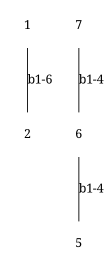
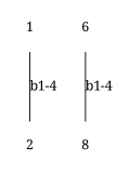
  graph {
    fontname="Noto Serif"
    forcelabels=true
    nodesep=0.05
    rankdir=TB
    ranksep=0.8
    splines=false
    node [fixedsize=true fontname="Noto Serif" forcelabels=true labelfontsize=12 scale=true shape=none]
    edge [fontname="Noto Serif" labelangle=320.0 labeldistance=1.2 labelfontsize=12]
    2 [height=0.7]
    n2 [height=0.7 label=1]
-   5 [height=0.7]
+   5 [height=0.7 label=8]
    6 [height=0.7]
-   7 [height=0.7]
-   n2 -- 2 [label="b1-6"]
+   n2 -- 2 [label="b1-4"]
    6 -- 5 [label="b1-4"]
-   7 -- 6 [label="b1-4"]
  }
